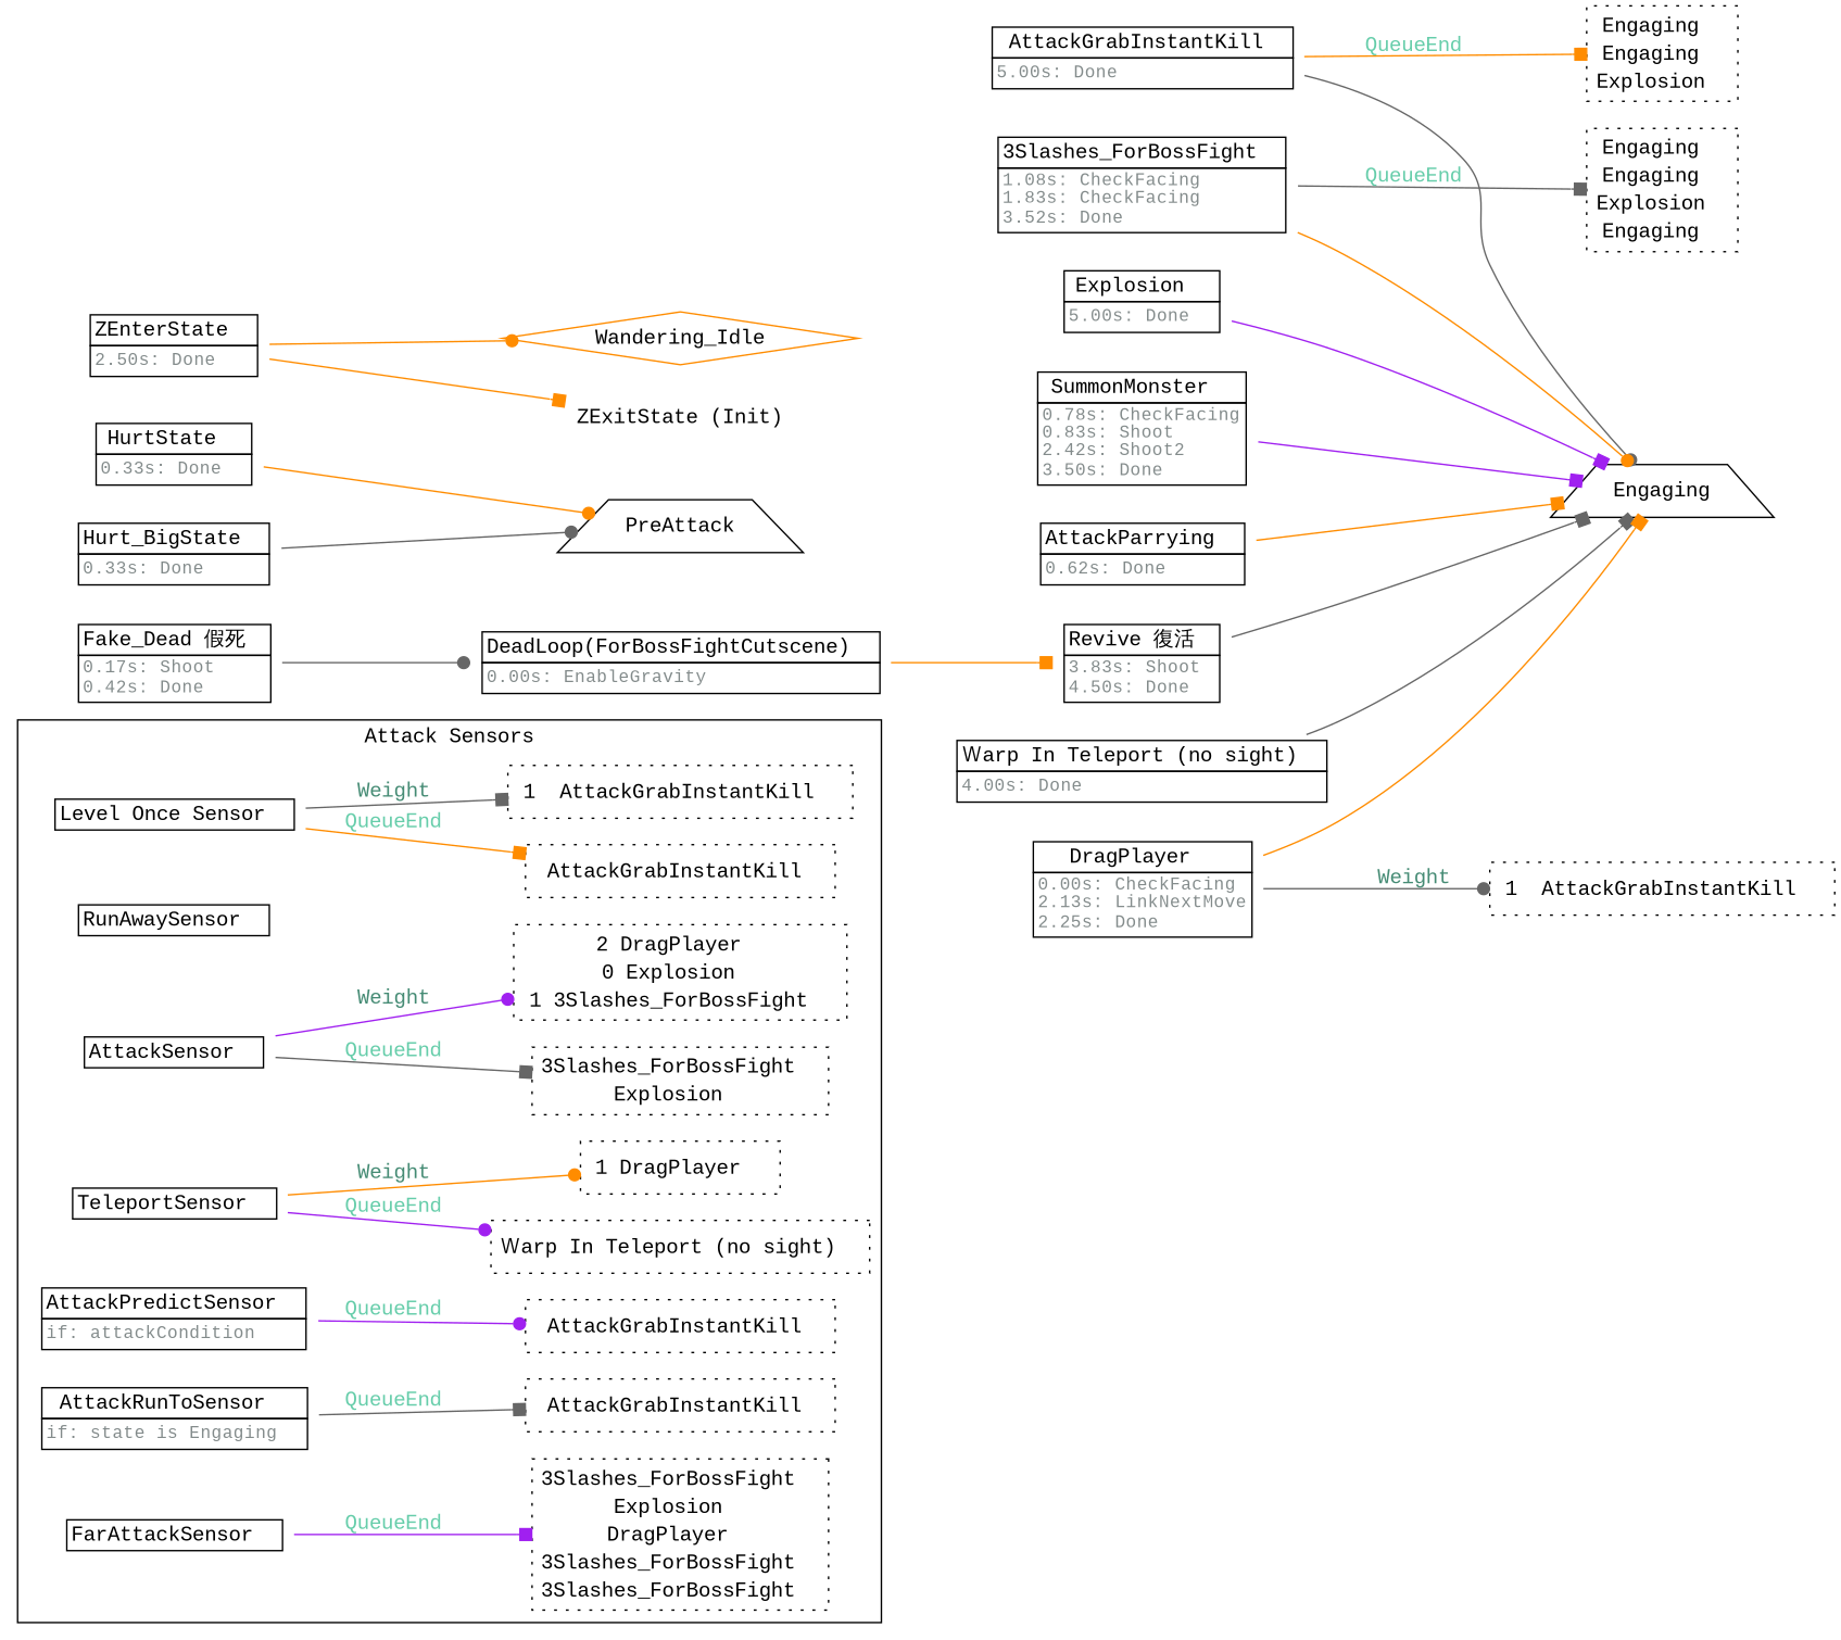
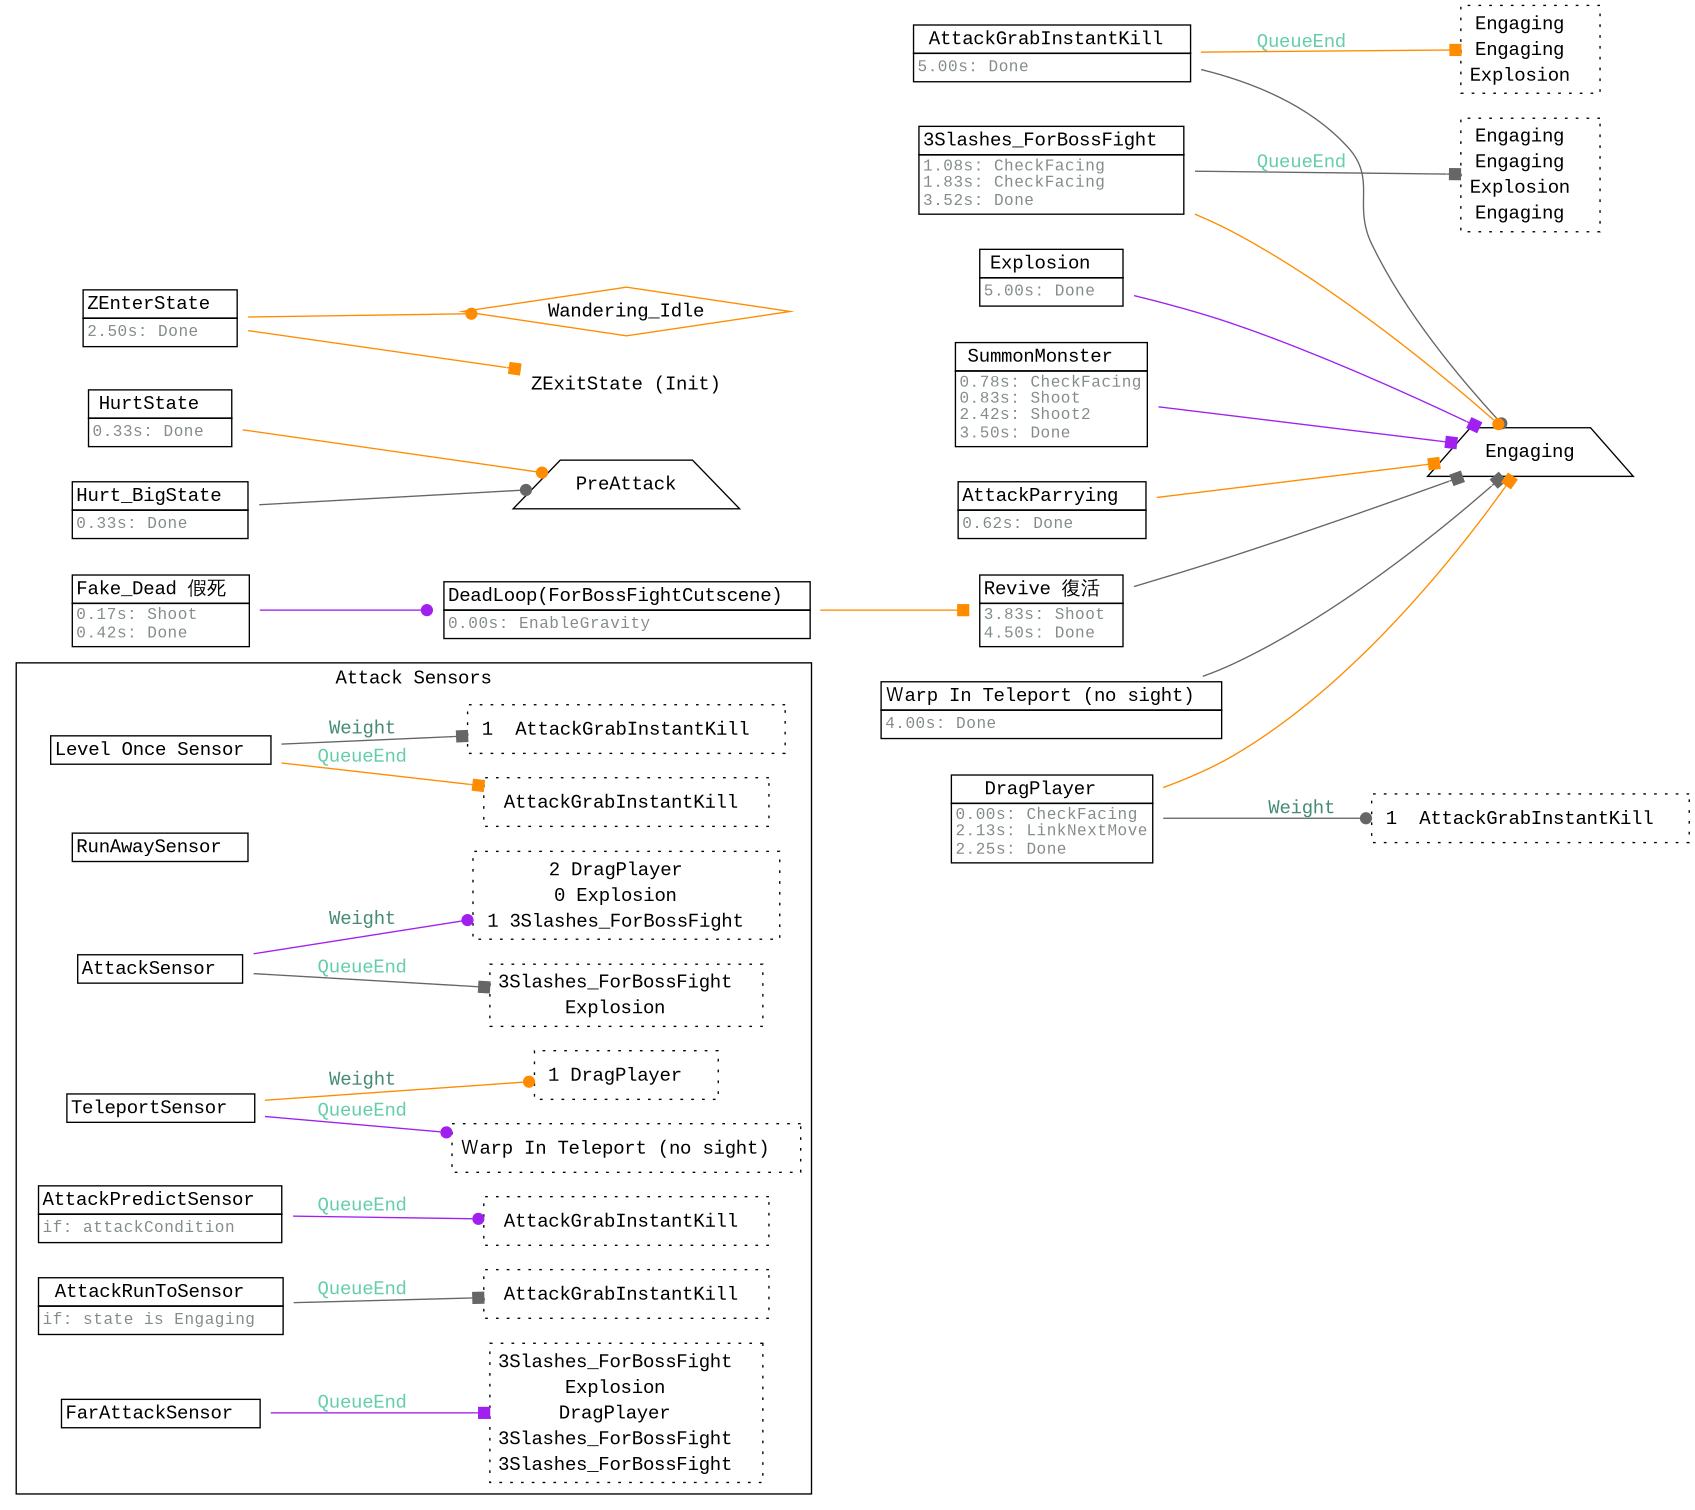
  strict digraph {
    fontname="Liberation Mono"
    rankdir=LR
    node [fontname="Liberation Mono" shape=plaintext]
    edge [arrowhead=box color=darkorange fontcolor=cornsilk3 fontname="Liberation Mono"]
    n1 [label=<<TABLE border="0" cellspacing="0" cellborder="1" cellpadding="2"><TR><TD>Level Once Sensor  </TD></TR></TABLE>>]
    n2 [label=<<TABLE border="0" cellspacing="0" cellborder="0" cellpadding="2"><TR><TD> AttackGrabInstantKill  </TD></TR></TABLE>> margin=0.05 shape=box style=dotted]
    n3 [label=<<TABLE border="0" cellspacing="0" cellborder="0" cellpadding="2"><TR><TD>1  AttackGrabInstantKill  </TD></TR></TABLE>> shape=box style=dotted]
    n4 [label=<<TABLE border="0" cellspacing="0" cellborder="1" cellpadding="2"><TR><TD>RunAwaySensor  </TD></TR></TABLE>>]
    n5 [label=<<TABLE border="0" cellspacing="0" cellborder="1" cellpadding="2"><TR><TD>AttackSensor  </TD></TR></TABLE>>]
    n6 [label=<<TABLE border="0" cellspacing="0" cellborder="0" cellpadding="2"><TR><TD>3Slashes_ForBossFight  </TD></TR><TR><TD>Explosion  </TD></TR></TABLE>> margin=0.05 shape=box style=dotted]
    n7 [label=<<TABLE border="0" cellspacing="0" cellborder="0" cellpadding="2"><TR><TD>2 DragPlayer  </TD></TR><TR><TD>0 Explosion  </TD></TR><TR><TD>1 3Slashes_ForBossFight  </TD></TR></TABLE>> shape=box style=dotted]
    n8 [label=<<TABLE border="0" cellspacing="0" cellborder="1" cellpadding="2"><TR><TD>TeleportSensor  </TD></TR></TABLE>>]
    n9 [label=<<TABLE border="0" cellspacing="0" cellborder="0" cellpadding="2"><TR><TD>Ｗarp In Teleport (no sight)  </TD></TR></TABLE>> margin=0.05 shape=box style=dotted]
    n10 [label=<<TABLE border="0" cellspacing="0" cellborder="1" cellpadding="2"><TR><TD>AttackPredictSensor  </TD></TR><TR><TD align="left" balign="left"><FONT point-size="12" color="azure4">if: attackCondition</FONT>  </TD></TR></TABLE>>]
    n11 [label=<<TABLE border="0" cellspacing="0" cellborder="0" cellpadding="2"><TR><TD> AttackGrabInstantKill  </TD></TR></TABLE>> margin=0.05 shape=box style=dotted]
    n12 [label=<<TABLE border="0" cellspacing="0" cellborder="1" cellpadding="2"><TR><TD>AttackRunToSensor  </TD></TR><TR><TD align="left" balign="left"><FONT point-size="12" color="azure4">if: state is Engaging</FONT>  </TD></TR></TABLE>>]
    n13 [label=<<TABLE border="0" cellspacing="0" cellborder="0" cellpadding="2"><TR><TD> AttackGrabInstantKill  </TD></TR></TABLE>> margin=0.05 shape=box style=dotted]
    n14 [label=<<TABLE border="0" cellspacing="0" cellborder="1" cellpadding="2"><TR><TD>FarAttackSensor  </TD></TR></TABLE>>]
    n15 [label=<<TABLE border="0" cellspacing="0" cellborder="0" cellpadding="2"><TR><TD>3Slashes_ForBossFight  </TD></TR><TR><TD>Explosion  </TD></TR><TR><TD>DragPlayer  </TD></TR><TR><TD>3Slashes_ForBossFight  </TD></TR><TR><TD>3Slashes_ForBossFight  </TD></TR></TABLE>> margin=0.05 shape=box style=dotted]
    n16 [label=<<TABLE border="0" cellspacing="0" cellborder="0" cellpadding="2"><TR><TD>1 DragPlayer  </TD></TR></TABLE>> shape=box style=dotted]
    n17 [label=<<TABLE border="0" cellspacing="0" cellborder="1" cellpadding="2"><TR><TD> AttackGrabInstantKill  </TD></TR><TR><TD align="left" balign="left"><FONT point-size="12" color="azure4">5.00s: Done</FONT>  </TD></TR></TABLE>>]
    Engaging [color=black shape=trapezium]
    n19 [label=<<TABLE border="0" cellspacing="0" cellborder="0" cellpadding="2"><TR><TD>Engaging  </TD></TR><TR><TD>Engaging  </TD></TR><TR><TD>Explosion  </TD></TR></TABLE>> margin=0.05 shape=box style=dotted]
    n20 [label=<<TABLE border="0" cellspacing="0" cellborder="1" cellpadding="2"><TR><TD>DeadLoop(ForBossFightCutscene)  </TD></TR><TR><TD align="left" balign="left"><FONT point-size="12" color="azure4">0.00s: EnableGravity</FONT>  </TD></TR></TABLE>>]
    n21 [label=<<TABLE border="0" cellspacing="0" cellborder="1" cellpadding="2"><TR><TD>Revive 復活  </TD></TR><TR><TD align="left" balign="left"><FONT point-size="12" color="azure4">3.83s: Shoot<br/>4.50s: Done</FONT>  </TD></TR></TABLE>>]
    n22 [label=<<TABLE border="0" cellspacing="0" cellborder="1" cellpadding="2"><TR><TD>Ｗarp In Teleport (no sight)  </TD></TR><TR><TD align="left" balign="left"><FONT point-size="12" color="azure4">4.00s: Done</FONT>  </TD></TR></TABLE>>]
    n23 [label=<<TABLE border="0" cellspacing="0" cellborder="1" cellpadding="2"><TR><TD>DragPlayer  </TD></TR><TR><TD align="left" balign="left"><FONT point-size="12" color="azure4">0.00s: CheckFacing<br/>2.13s: LinkNextMove<br/>2.25s: Done</FONT>  </TD></TR></TABLE>>]
    n24 [label=<<TABLE border="0" cellspacing="0" cellborder="0" cellpadding="2"><TR><TD>1  AttackGrabInstantKill  </TD></TR></TABLE>> shape=box style=dotted]
    n25 [label=<<TABLE border="0" cellspacing="0" cellborder="1" cellpadding="2"><TR><TD>Explosion  </TD></TR><TR><TD align="left" balign="left"><FONT point-size="12" color="azure4">5.00s: Done</FONT>  </TD></TR></TABLE>>]
    n26 [label=<<TABLE border="0" cellspacing="0" cellborder="1" cellpadding="2"><TR><TD>SummonMonster  </TD></TR><TR><TD align="left" balign="left"><FONT point-size="12" color="azure4">0.78s: CheckFacing<br/>0.83s: Shoot<br/>2.42s: Shoot2<br/>3.50s: Done</FONT>  </TD></TR></TABLE>>]
    n27 [label=<<TABLE border="0" cellspacing="0" cellborder="1" cellpadding="2"><TR><TD>3Slashes_ForBossFight  </TD></TR><TR><TD align="left" balign="left"><FONT point-size="12" color="azure4">1.08s: CheckFacing<br/>1.83s: CheckFacing<br/>3.52s: Done</FONT>  </TD></TR></TABLE>>]
    n28 [label=<<TABLE border="0" cellspacing="0" cellborder="0" cellpadding="2"><TR><TD>Engaging  </TD></TR><TR><TD>Engaging  </TD></TR><TR><TD>Explosion  </TD></TR><TR><TD>Engaging  </TD></TR></TABLE>> margin=0.05 shape=box style=dotted]
    n29 [label=<<TABLE border="0" cellspacing="0" cellborder="1" cellpadding="2"><TR><TD>AttackParrying  </TD></TR><TR><TD align="left" balign="left"><FONT point-size="12" color="azure4">0.62s: Done</FONT>  </TD></TR></TABLE>>]
    n30 [label=<<TABLE border="0" cellspacing="0" cellborder="1" cellpadding="2"><TR><TD>Fake_Dead 假死  </TD></TR><TR><TD align="left" balign="left"><FONT point-size="12" color="azure4">0.17s: Shoot<br/>0.42s: Done</FONT>  </TD></TR></TABLE>>]
    n31 [label=<<TABLE border="0" cellspacing="0" cellborder="1" cellpadding="2"><TR><TD>HurtState  </TD></TR><TR><TD align="left" balign="left"><FONT point-size="12" color="azure4">0.33s: Done</FONT>  </TD></TR></TABLE>>]
    PreAttack [color=black shape=trapezium]
    n33 [label=<<TABLE border="0" cellspacing="0" cellborder="1" cellpadding="2"><TR><TD>Hurt_BigState  </TD></TR><TR><TD align="left" balign="left"><FONT point-size="12" color="azure4">0.33s: Done</FONT>  </TD></TR></TABLE>>]
    n34 [label=<<TABLE border="0" cellspacing="0" cellborder="1" cellpadding="2"><TR><TD>ZEnterState  </TD></TR><TR><TD align="left" balign="left"><FONT point-size="12" color="azure4">2.50s: Done</FONT>  </TD></TR></TABLE>>]
    Wandering_Idle [color=darkorange shape=diamond]
    n36 [color=darkorange label="ZExitState (Init)"]
    subgraph cluster_1 {
      label="Attack Sensors"
      rank=sink
      n1
      n2
      n3
      n4
      n5
      n6
      n7
      n8
      n9
      n10
      n11
      n12
      n13
      n14
      n15
      n16
    }
    n1 -> n2 [fontcolor=aquamarine3 label=QueueEnd]
    n1 -> n3 [color=gray40 fontcolor=aquamarine4 label=Weight]
    n5 -> n6 [color=gray40 fontcolor=aquamarine3 label=QueueEnd]
    n5 -> n7 [arrowhead=dot color=purple fontcolor=aquamarine4 label=Weight]
    n8 -> n9 [arrowhead=dot color=purple fontcolor=aquamarine3 label=QueueEnd]
    n8 -> n16 [arrowhead=dot fontcolor=aquamarine4 label=Weight]
    n10 -> n11 [arrowhead=dot color=purple fontcolor=aquamarine3 label=QueueEnd]
    n12 -> n13 [color=gray40 fontcolor=aquamarine3 label=QueueEnd]
    n14 -> n15 [color=purple fontcolor=aquamarine3 label=QueueEnd]
    n17 -> Engaging [arrowhead=dot color=gray40]
    n17 -> n19 [fontcolor=aquamarine3 label=QueueEnd]
    n20 -> n21
    n21 -> Engaging [color=gray40]
    n22 -> Engaging [color=gray40]
    n23 -> Engaging
    n23 -> n24 [arrowhead=dot color=gray40 fontcolor=aquamarine4 label=Weight]
    n25 -> Engaging [color=purple]
    n26 -> Engaging [color=purple]
    n27 -> Engaging [arrowhead=dot]
    n27 -> n28 [color=gray40 fontcolor=aquamarine3 label=QueueEnd]
    n29 -> Engaging
-   n30 -> n20 [arrowhead=dot color=gray40]
+   n30 -> n20 [arrowhead=dot color=purple]
    n31 -> PreAttack [arrowhead=dot]
    n33 -> PreAttack [arrowhead=dot color=gray40]
    n34 -> Wandering_Idle [arrowhead=dot]
    n34 -> n36
  }
